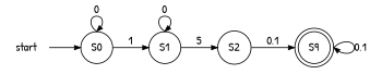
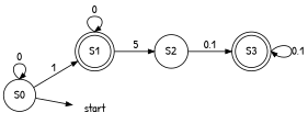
  digraph {
    fontname="Patrick Hand"
    rankdir=LR
    node [fontname="Patrick Hand" shape=circle]
    edge [arrowsize=0.7 fontname="Patrick Hand"]
-   S1
+   S1 [shape=doublecircle]
    S2
-   S3 [shape=doublecircle label=S9]
+   S3 [shape=doublecircle]
    start [color=white]
    S0
    S1 -> S1 [headport=n label=0 tailport=n]
    S1 -> S2 [label=5]
    S2 -> S3 [label="0,1"]
    S3 -> S3 [headport=e label="0,1" tailport=e]
-   start -> S0
+   S0 -> start
    S0 -> S1 [label=1]
    S0 -> S0 [headport=n label=0 tailport=n]
  }
